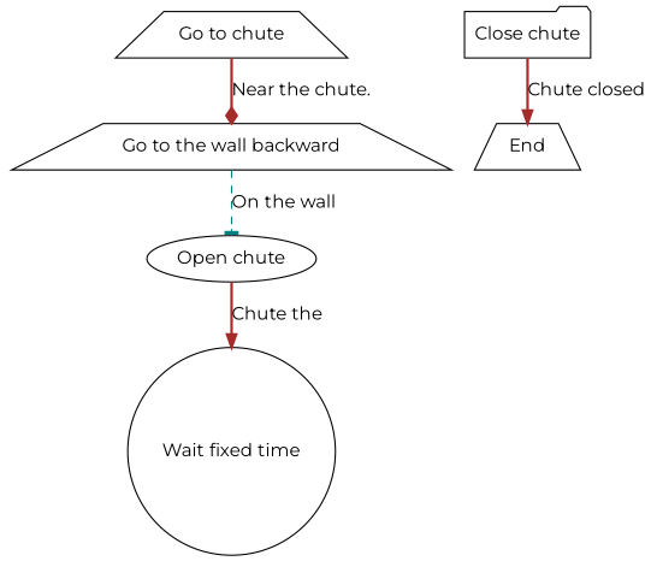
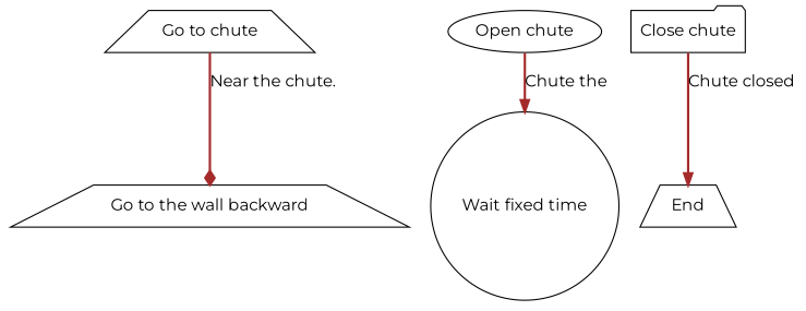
  digraph {
    fontname=Montserrat
    node [fontname=Montserrat shape=trapezium]
    edge [arrowhead=normal color=brown fontname=Montserrat style=bold]
    "Go to chute"
    "Go to the wall backward"
    "Open chute" [shape=ellipse]
    "Wait fixed time" [shape=circle]
    "Close chute" [shape=folder]
    End
    "Go to chute" -> "Go to the wall backward" [arrowhead=diamond label="Near the chute."]
-   "Go to the wall backward" -> "Open chute" [arrowhead=tee color=teal label="On the wall" style=dashed]
    "Open chute" -> "Wait fixed time" [label="Chute the"]
    "Close chute" -> End [label="Chute closed"]
  }
